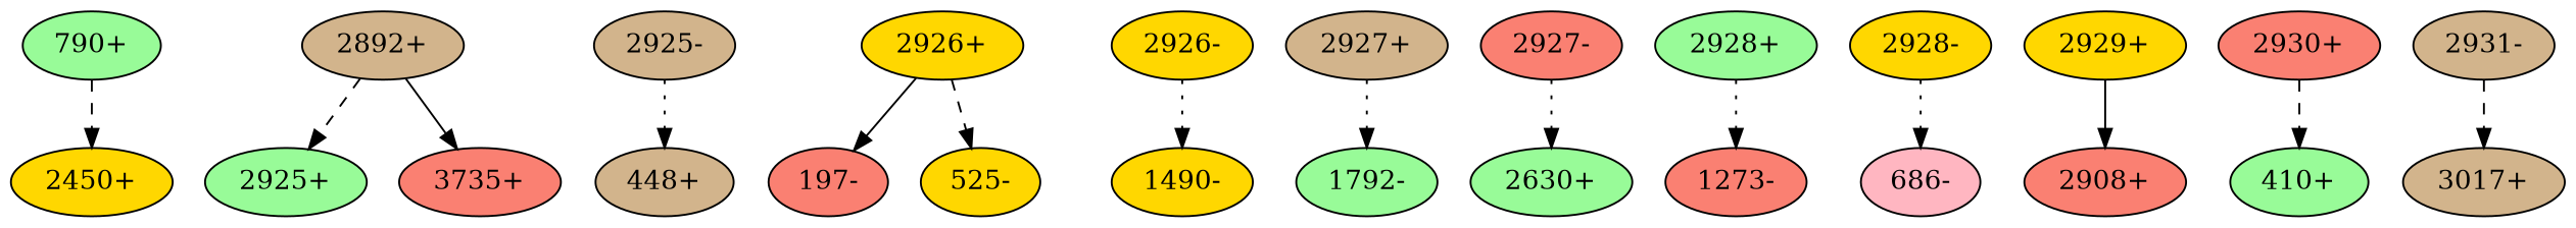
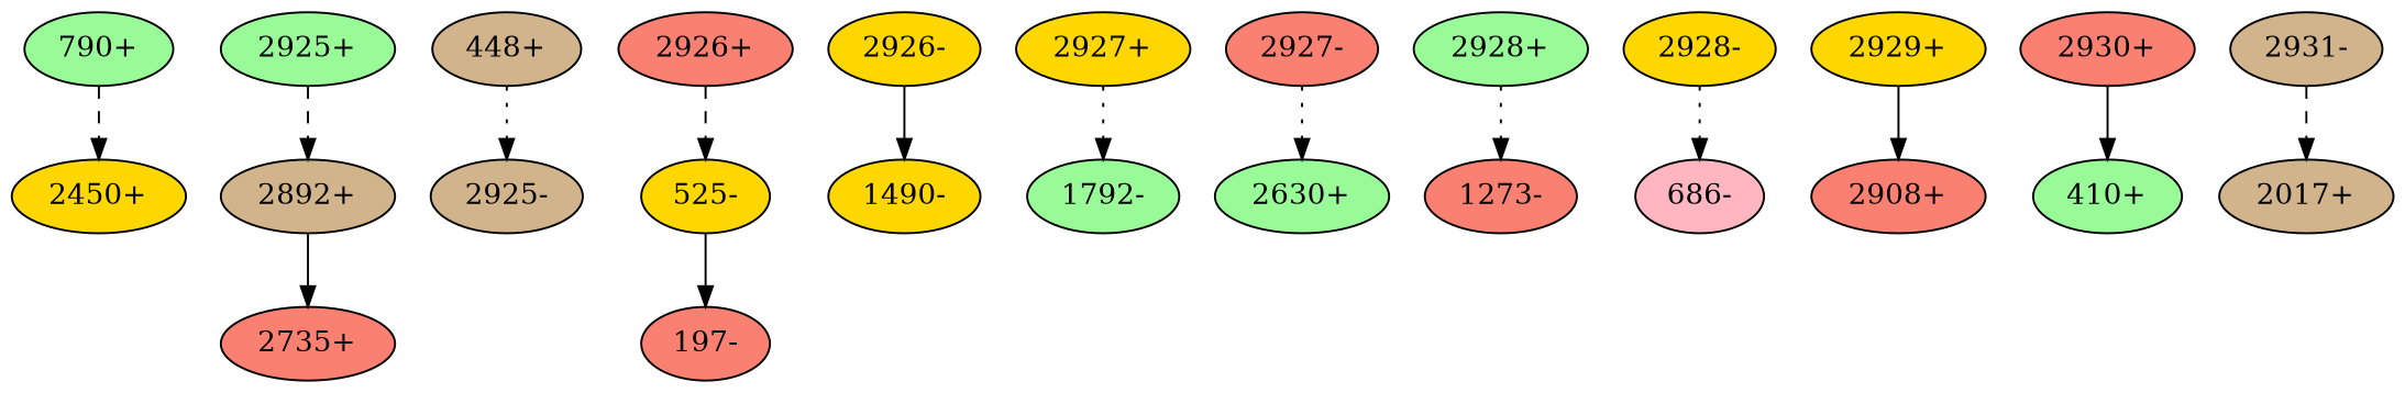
  digraph {
    k=16
    n=10
    s=2000
    node [fillcolor=salmon style=filled]
    edge [d=27 e=2.3 style=dashed]
    n1 [fillcolor=palegreen label="790+"]
    "2450+" [fillcolor=gold]
    "2925+" [fillcolor=palegreen]
    "2892+" [fillcolor=tan]
-   "2735+" [label="3735+"]
+   "2735+"
    "2925-" [fillcolor=tan]
    "448+" [fillcolor=tan]
-   "2926+" [fillcolor=gold]
+   "2926+"
    "197-"
    "525-" [fillcolor=gold]
    "2926-" [fillcolor=gold]
    "1490-" [fillcolor=gold]
    "1792-" [fillcolor=palegreen]
-   "2927+" [fillcolor=tan]
+   "2927+" [fillcolor=gold]
    "2927-"
    "2630+" [fillcolor=palegreen]
    "2928+" [fillcolor=palegreen]
    "1273-"
    "2928-" [fillcolor=gold]
    "686-" [fillcolor=lightpink]
    "2929+" [fillcolor=gold]
    "2908+"
    "2930+"
    "410+" [fillcolor=palegreen]
    "2931-" [fillcolor=tan]
-   "2017+" [fillcolor=tan label="3017+"]
+   "2017+" [fillcolor=tan]
    n1 -> "2450+" [d=31 e=2.6 n=71]
-   "2892+" -> "2925+" [e=5.1 n=18]
+   "2925+" -> "2892+" [e=5.1 n=18]
    "2892+" -> "2735+" [d=69 e=3.2 n=46 style=solid]
-   "2925-" -> "448+" [d=-16 n=87 style=dotted]
-   "2926+" -> "197-" [d=20 e=2.9 n=57 style=solid]
+   "448+" -> "2925-" [d=-16 n=87 style=dotted]
+   "525-" -> "197-" [d=20 e=2.9 n=57 style=solid]
    "2926+" -> "525-" [d=-14 e=5.6 n=15]
-   "2926-" -> "1490-" [d=-16 n=90 style=dotted]
+   "2926-" -> "1490-" [d=-16 n=90 style=solid]
    "2927+" -> "1792-" [d=-26 e=2.1 n=104 style=dotted]
    "2927-" -> "2630+" [d=12 e=4.5 n=23 style=dotted]
    "2928+" -> "1273-" [d=-17 e=3.1 n=49 style=dotted]
    "2928-" -> "686-" [d=-6 e=2.0 n=113 style=dotted]
    "2929+" -> "2908+" [d=80 e=5.4 n=16 style=solid]
-   "2930+" -> "410+" [e=2.7 n=66]
+   "2930+" -> "410+" [e=2.7 n=66 style=solid]
    "2931-" -> "2017+" [d=-24 e=1.9 n=126]
  }
